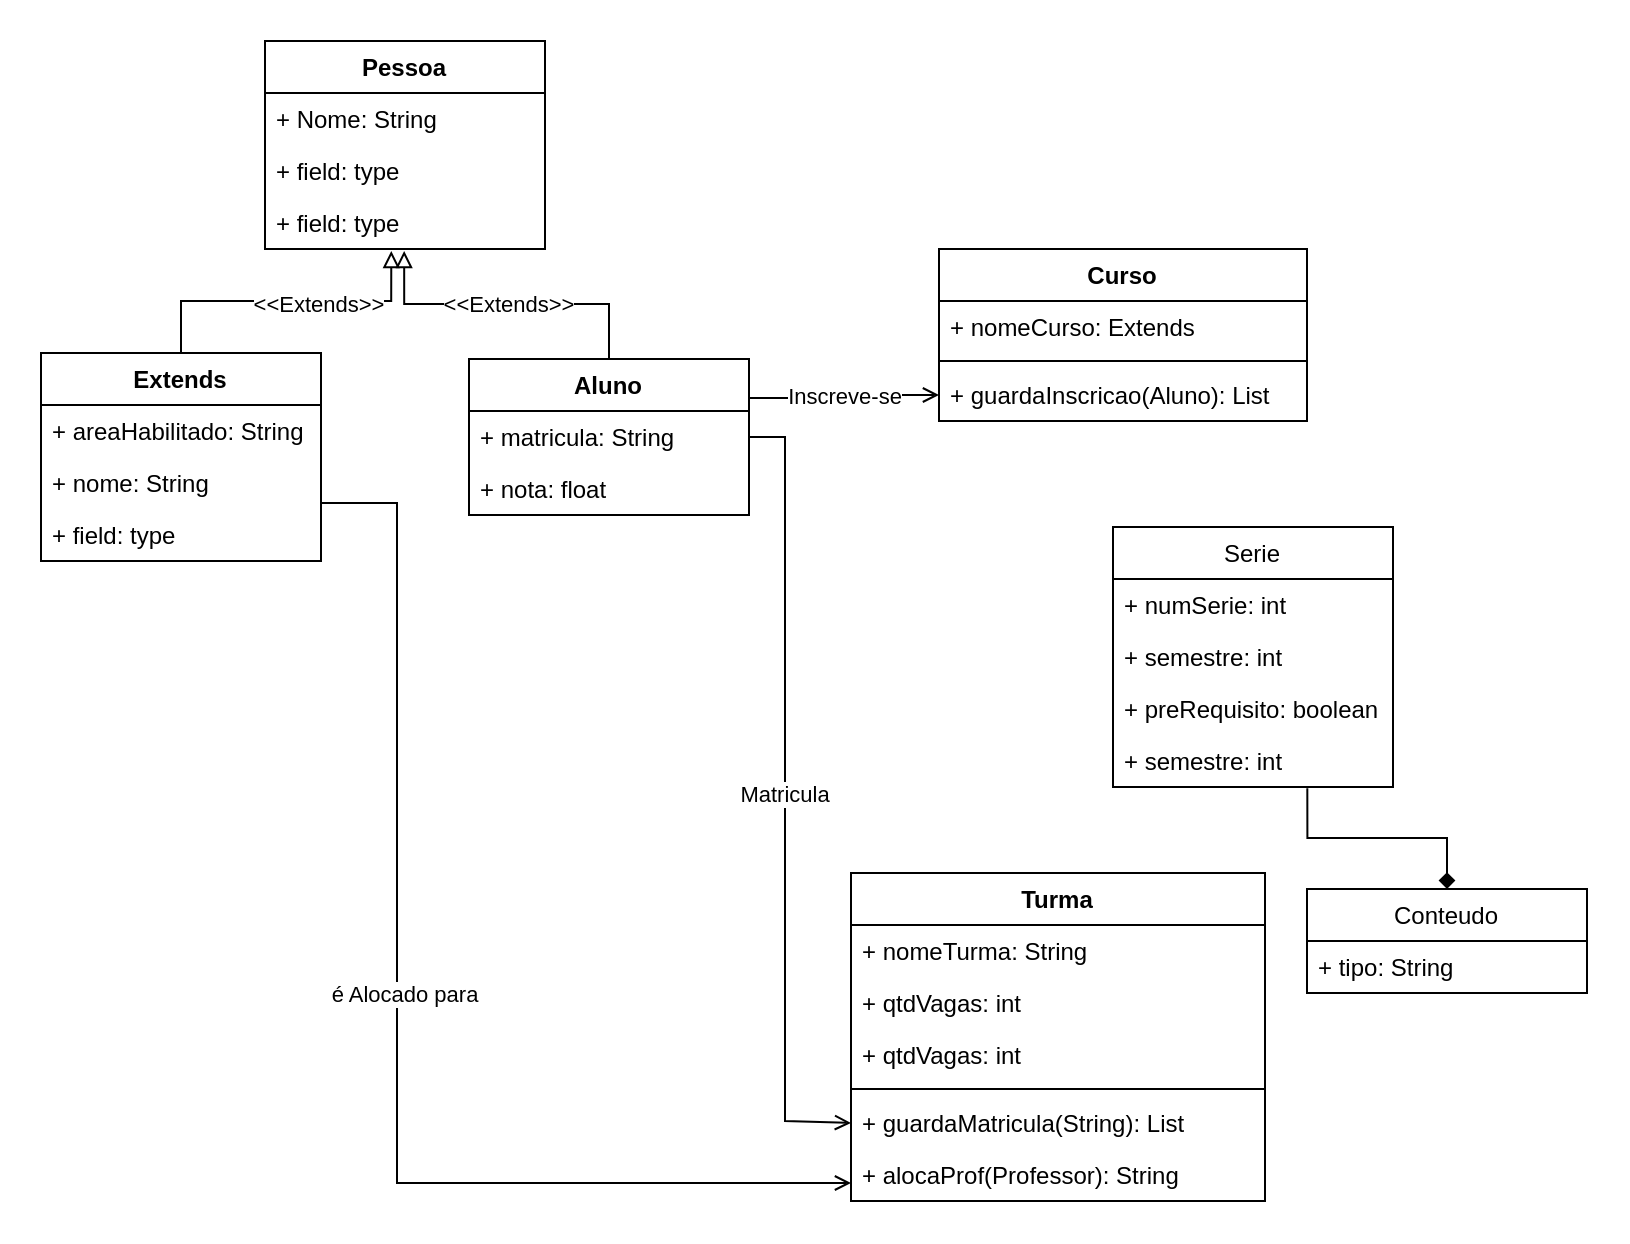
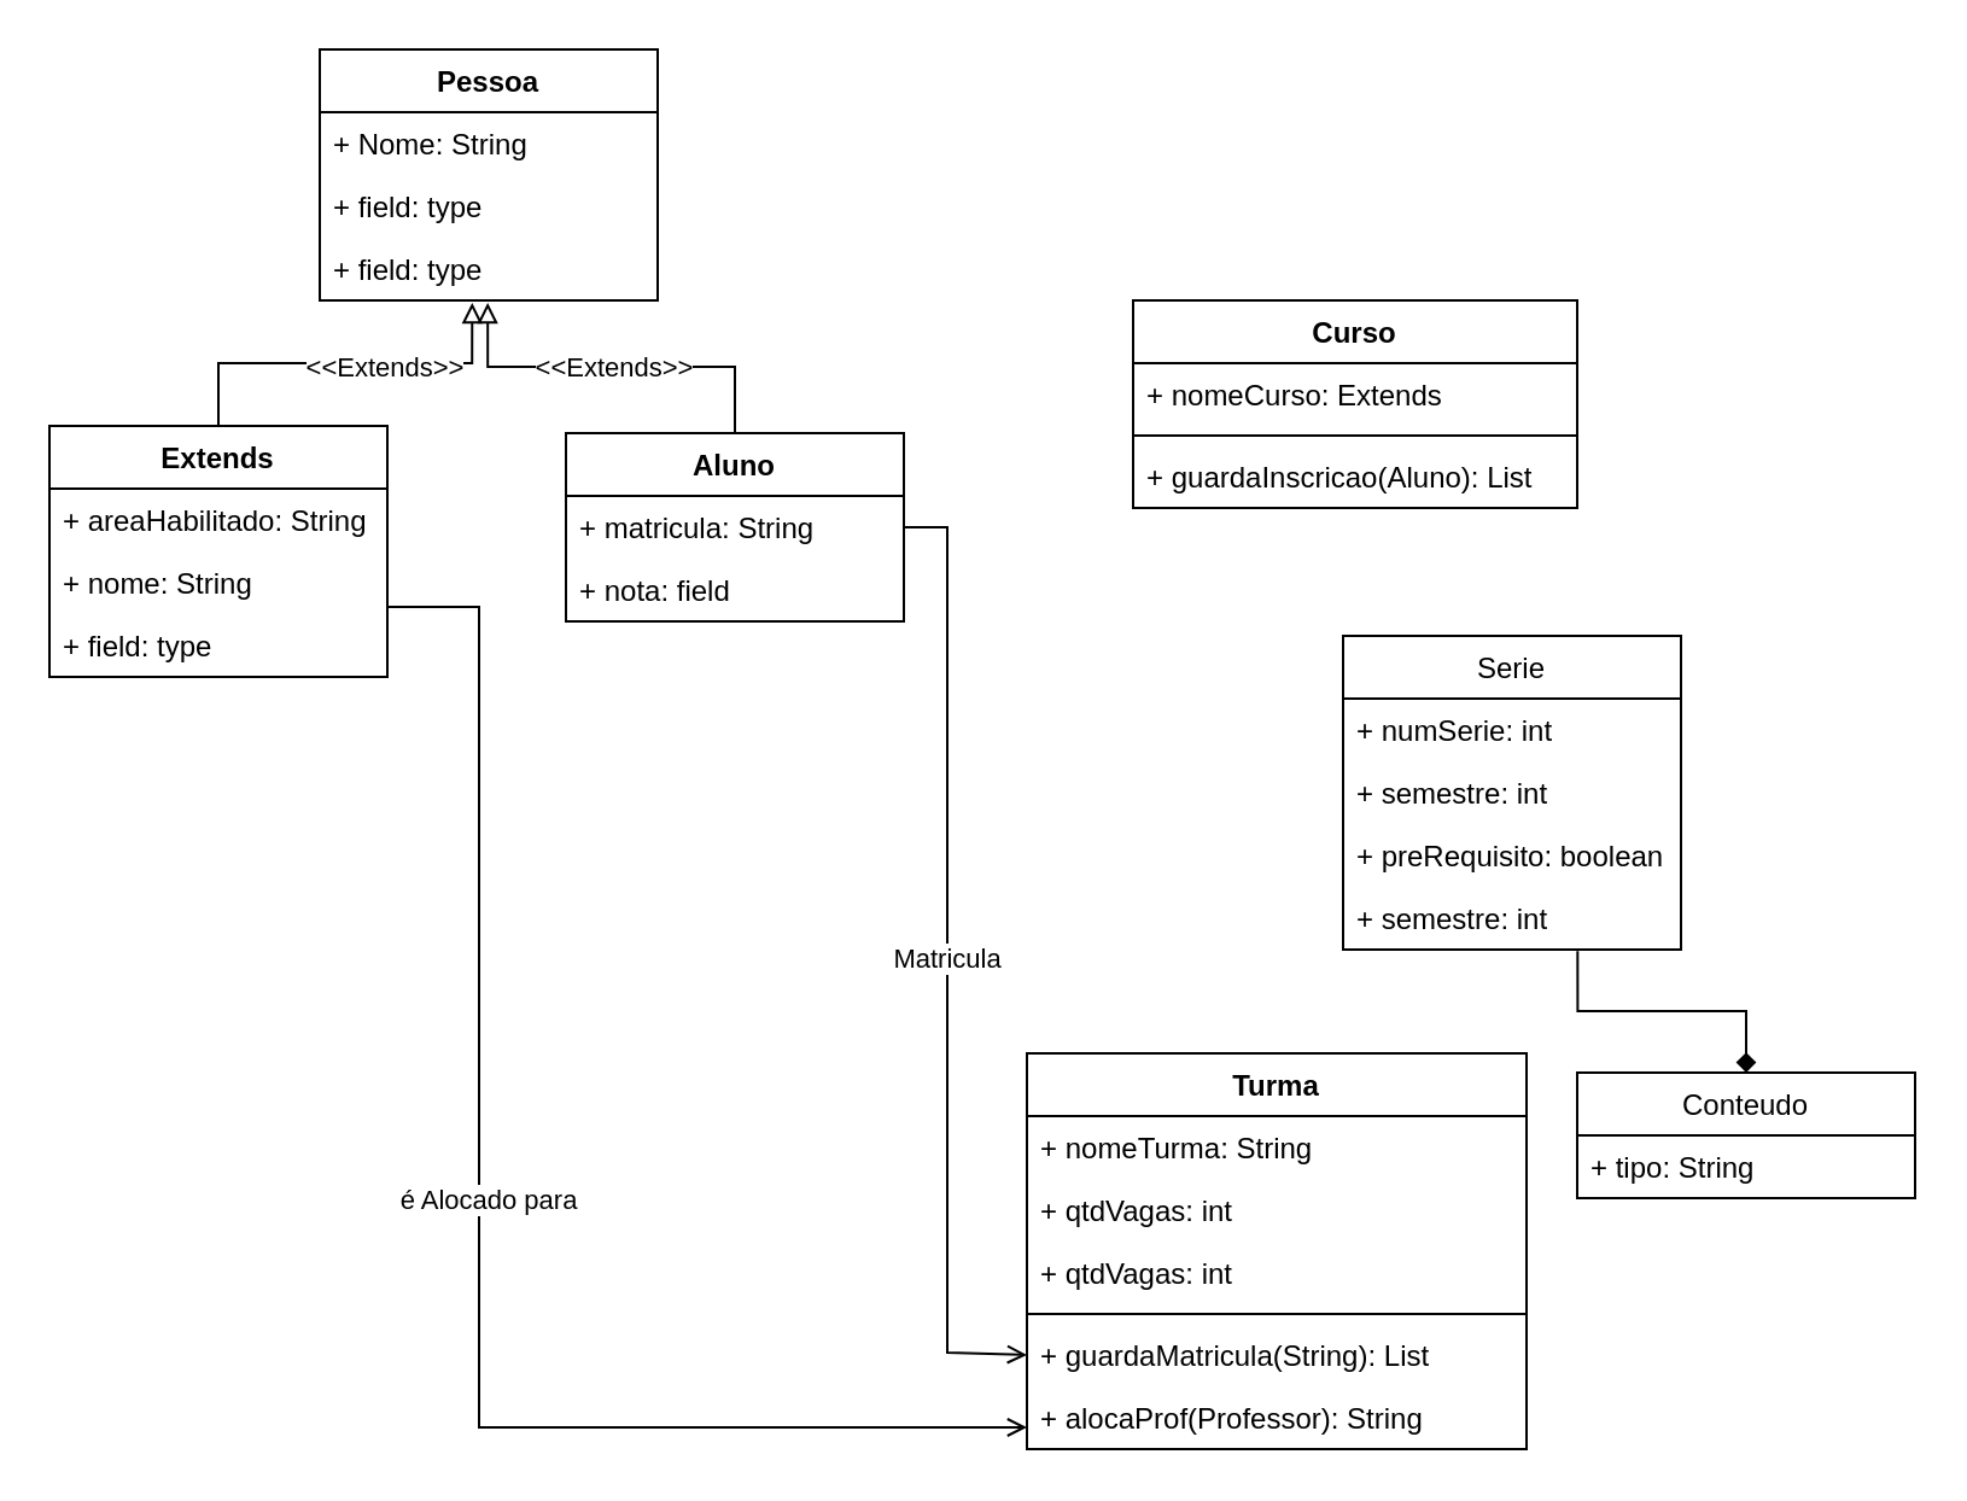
  <mxCell id="0" />
  <mxCell id="1" parent="0" />
  <mxCell id="2" value="Pessoa" style="swimlane;fontStyle=1;childLayout=stackLayout;horizontal=1;startSize=26;fillColor=none;horizontalStack=0;resizeParent=1;resizeParentMax=0;resizeLast=0;collapsible=1;marginBottom=0;" vertex="1" parent="1"><mxGeometry x="132" y="20" width="140" height="104" as="geometry" /></mxCell>
  <mxCell id="3" value="+ Nome: String" style="text;strokeColor=none;fillColor=none;align=left;verticalAlign=top;spacingLeft=4;spacingRight=4;overflow=hidden;rotatable=0;points=[[0,0.5],[1,0.5]];portConstraint=eastwest;" vertex="1" parent="2"><mxGeometry y="26" width="140" height="26" as="geometry" /></mxCell>
  <mxCell id="4" value="+ field: type" style="text;strokeColor=none;fillColor=none;align=left;verticalAlign=top;spacingLeft=4;spacingRight=4;overflow=hidden;rotatable=0;points=[[0,0.5],[1,0.5]];portConstraint=eastwest;" vertex="1" parent="2"><mxGeometry y="52" width="140" height="26" as="geometry" /></mxCell>
  <mxCell id="5" value="+ field: type" style="text;strokeColor=none;fillColor=none;align=left;verticalAlign=top;spacingLeft=4;spacingRight=4;overflow=hidden;rotatable=0;points=[[0,0.5],[1,0.5]];portConstraint=eastwest;" vertex="1" parent="2"><mxGeometry y="78" width="140" height="26" as="geometry" /></mxCell>
  <mxCell id="6" style="edgeStyle=orthogonalEdgeStyle;rounded=0;orthogonalLoop=1;jettySize=auto;html=1;entryX=0.451;entryY=1.038;entryDx=0;entryDy=0;entryPerimeter=0;endArrow=block;endFill=0;" edge="1" parent="1" source="8" target="5"><mxGeometry relative="1" as="geometry" /></mxCell>
  <mxCell id="7" value="&amp;lt;&amp;lt;Extends&amp;gt;&amp;gt;" style="edgeLabel;html=1;align=center;verticalAlign=middle;resizable=0;points=[];" vertex="1" connectable="0" parent="6"><mxGeometry x="-0.208" y="-1" relative="1" as="geometry"><mxPoint x="32" as="offset" /></mxGeometry></mxCell>
  <mxCell id="8" value="Extends" style="swimlane;fontStyle=1;childLayout=stackLayout;horizontal=1;startSize=26;fillColor=none;horizontalStack=0;resizeParent=1;resizeParentMax=0;resizeLast=0;collapsible=1;marginBottom=0;" vertex="1" parent="1"><mxGeometry x="20" y="176" width="140" height="104" as="geometry" /></mxCell>
  <mxCell id="9" value="+ areaHabilitado: String" style="text;strokeColor=none;fillColor=none;align=left;verticalAlign=top;spacingLeft=4;spacingRight=4;overflow=hidden;rotatable=0;points=[[0,0.5],[1,0.5]];portConstraint=eastwest;" vertex="1" parent="8"><mxGeometry y="26" width="140" height="26" as="geometry" /></mxCell>
  <mxCell id="10" value="+ nome: String" style="text;strokeColor=none;fillColor=none;align=left;verticalAlign=top;spacingLeft=4;spacingRight=4;overflow=hidden;rotatable=0;points=[[0,0.5],[1,0.5]];portConstraint=eastwest;" vertex="1" parent="8"><mxGeometry y="52" width="140" height="26" as="geometry" /></mxCell>
  <mxCell id="11" value="+ field: type" style="text;strokeColor=none;fillColor=none;align=left;verticalAlign=top;spacingLeft=4;spacingRight=4;overflow=hidden;rotatable=0;points=[[0,0.5],[1,0.5]];portConstraint=eastwest;" vertex="1" parent="8"><mxGeometry y="78" width="140" height="26" as="geometry" /></mxCell>
  <mxCell id="12" value="&amp;lt;&amp;lt;Extends&amp;gt;&amp;gt;" style="edgeStyle=orthogonalEdgeStyle;rounded=0;orthogonalLoop=1;jettySize=auto;html=1;exitX=0.5;exitY=0;exitDx=0;exitDy=0;entryX=0.497;entryY=1.038;entryDx=0;entryDy=0;entryPerimeter=0;endArrow=block;endFill=0;" edge="1" parent="1" source="13" target="5"><mxGeometry relative="1" as="geometry" /></mxCell>
  <mxCell id="13" value="Aluno" style="swimlane;fontStyle=1;childLayout=stackLayout;horizontal=1;startSize=26;fillColor=none;horizontalStack=0;resizeParent=1;resizeParentMax=0;resizeLast=0;collapsible=1;marginBottom=0;" vertex="1" parent="1"><mxGeometry x="234" y="179" width="140" height="78" as="geometry" /></mxCell>
  <mxCell id="14" value="+ matricula: String" style="text;strokeColor=none;fillColor=none;align=left;verticalAlign=top;spacingLeft=4;spacingRight=4;overflow=hidden;rotatable=0;points=[[0,0.5],[1,0.5]];portConstraint=eastwest;" vertex="1" parent="13"><mxGeometry y="26" width="140" height="26" as="geometry" /></mxCell>
- <mxCell id="15" value="+ nota: float" style="text;strokeColor=none;fillColor=none;align=left;verticalAlign=top;spacingLeft=4;spacingRight=4;overflow=hidden;rotatable=0;points=[[0,0.5],[1,0.5]];portConstraint=eastwest;" vertex="1" parent="13"><mxGeometry y="52" width="140" height="26" as="geometry" /></mxCell>
+ <mxCell id="15" value="+ nota: field" style="text;strokeColor=none;fillColor=none;align=left;verticalAlign=top;spacingLeft=4;spacingRight=4;overflow=hidden;rotatable=0;points=[[0,0.5],[1,0.5]];portConstraint=eastwest;" vertex="1" parent="13"><mxGeometry y="52" width="140" height="26" as="geometry" /></mxCell>
  <mxCell id="16" value="Curso" style="swimlane;fontStyle=1;align=center;verticalAlign=top;childLayout=stackLayout;horizontal=1;startSize=26;horizontalStack=0;resizeParent=1;resizeParentMax=0;resizeLast=0;collapsible=1;marginBottom=0;" vertex="1" parent="1"><mxGeometry x="469" y="124" width="184" height="86" as="geometry" /></mxCell>
  <mxCell id="17" value="+ nomeCurso: Extends" style="text;strokeColor=none;fillColor=none;align=left;verticalAlign=top;spacingLeft=4;spacingRight=4;overflow=hidden;rotatable=0;points=[[0,0.5],[1,0.5]];portConstraint=eastwest;" vertex="1" parent="16"><mxGeometry y="26" width="184" height="26" as="geometry" /></mxCell>
  <mxCell id="18" value="" style="line;strokeWidth=1;fillColor=none;align=left;verticalAlign=middle;spacingTop=-1;spacingLeft=3;spacingRight=3;rotatable=0;labelPosition=right;points=[];portConstraint=eastwest;strokeColor=inherit;" vertex="1" parent="16"><mxGeometry y="52" width="184" height="8" as="geometry" /></mxCell>
  <mxCell id="19" value="+ guardaInscricao(Aluno): List" style="text;strokeColor=none;fillColor=none;align=left;verticalAlign=top;spacingLeft=4;spacingRight=4;overflow=hidden;rotatable=0;points=[[0,0.5],[1,0.5]];portConstraint=eastwest;" vertex="1" parent="16"><mxGeometry y="60" width="184" height="26" as="geometry" /></mxCell>
- <mxCell id="20" value="Inscreve-se" style="edgeStyle=orthogonalEdgeStyle;rounded=0;orthogonalLoop=1;jettySize=auto;html=1;endArrow=open;endFill=0;exitX=1;exitY=0.25;exitDx=0;exitDy=0;" edge="1" parent="1" source="13" target="19"><mxGeometry relative="1" as="geometry"><mxPoint x="374" y="244" as="sourcePoint" /></mxGeometry></mxCell>
  <mxCell id="21" value="Serie" style="swimlane;fontStyle=0;childLayout=stackLayout;horizontal=1;startSize=26;fillColor=none;horizontalStack=0;resizeParent=1;resizeParentMax=0;resizeLast=0;collapsible=1;marginBottom=0;" vertex="1" parent="1"><mxGeometry x="556" y="263" width="140" height="130" as="geometry" /></mxCell>
  <mxCell id="22" value="+ numSerie: int" style="text;strokeColor=none;fillColor=none;align=left;verticalAlign=top;spacingLeft=4;spacingRight=4;overflow=hidden;rotatable=0;points=[[0,0.5],[1,0.5]];portConstraint=eastwest;" vertex="1" parent="21"><mxGeometry y="26" width="140" height="26" as="geometry" /></mxCell>
  <mxCell id="23" value="+ semestre: int" style="text;strokeColor=none;fillColor=none;align=left;verticalAlign=top;spacingLeft=4;spacingRight=4;overflow=hidden;rotatable=0;points=[[0,0.5],[1,0.5]];portConstraint=eastwest;" vertex="1" parent="21"><mxGeometry y="52" width="140" height="26" as="geometry" /></mxCell>
  <mxCell id="24" value="+ preRequisito: boolean" style="text;strokeColor=none;fillColor=none;align=left;verticalAlign=top;spacingLeft=4;spacingRight=4;overflow=hidden;rotatable=0;points=[[0,0.5],[1,0.5]];portConstraint=eastwest;" vertex="1" parent="21"><mxGeometry y="78" width="140" height="26" as="geometry" /></mxCell>
  <mxCell id="25" value="+ semestre: int" style="text;strokeColor=none;fillColor=none;align=left;verticalAlign=top;spacingLeft=4;spacingRight=4;overflow=hidden;rotatable=0;points=[[0,0.5],[1,0.5]];portConstraint=eastwest;" vertex="1" parent="21"><mxGeometry y="104" width="140" height="26" as="geometry" /></mxCell>
  <mxCell id="26" value="Turma" style="swimlane;fontStyle=1;align=center;verticalAlign=top;childLayout=stackLayout;horizontal=1;startSize=26;horizontalStack=0;resizeParent=1;resizeParentMax=0;resizeLast=0;collapsible=1;marginBottom=0;" vertex="1" parent="1"><mxGeometry x="425" y="436" width="207" height="164" as="geometry" /></mxCell>
  <mxCell id="27" value="+ nomeTurma: String" style="text;strokeColor=none;fillColor=none;align=left;verticalAlign=top;spacingLeft=4;spacingRight=4;overflow=hidden;rotatable=0;points=[[0,0.5],[1,0.5]];portConstraint=eastwest;" vertex="1" parent="26"><mxGeometry y="26" width="207" height="26" as="geometry" /></mxCell>
  <mxCell id="28" value="+ qtdVagas: int" style="text;strokeColor=none;fillColor=none;align=left;verticalAlign=top;spacingLeft=4;spacingRight=4;overflow=hidden;rotatable=0;points=[[0,0.5],[1,0.5]];portConstraint=eastwest;" vertex="1" parent="26"><mxGeometry y="52" width="207" height="26" as="geometry" /></mxCell>
  <mxCell id="29" value="+ qtdVagas: int" style="text;strokeColor=none;fillColor=none;align=left;verticalAlign=top;spacingLeft=4;spacingRight=4;overflow=hidden;rotatable=0;points=[[0,0.5],[1,0.5]];portConstraint=eastwest;" vertex="1" parent="26"><mxGeometry y="78" width="207" height="26" as="geometry" /></mxCell>
  <mxCell id="30" value="" style="line;strokeWidth=1;fillColor=none;align=left;verticalAlign=middle;spacingTop=-1;spacingLeft=3;spacingRight=3;rotatable=0;labelPosition=right;points=[];portConstraint=eastwest;strokeColor=inherit;" vertex="1" parent="26"><mxGeometry y="104" width="207" height="8" as="geometry" /></mxCell>
  <mxCell id="31" value="+ guardaMatricula(String): List" style="text;strokeColor=none;fillColor=none;align=left;verticalAlign=top;spacingLeft=4;spacingRight=4;overflow=hidden;rotatable=0;points=[[0,0.5],[1,0.5]];portConstraint=eastwest;" vertex="1" parent="26"><mxGeometry y="112" width="207" height="26" as="geometry" /></mxCell>
  <mxCell id="32" value="+ alocaProf(Professor): String" style="text;strokeColor=none;fillColor=none;align=left;verticalAlign=top;spacingLeft=4;spacingRight=4;overflow=hidden;rotatable=0;points=[[0,0.5],[1,0.5]];portConstraint=eastwest;" vertex="1" parent="26"><mxGeometry y="138" width="207" height="26" as="geometry" /></mxCell>
  <mxCell id="33" value="Matricula" style="edgeStyle=orthogonalEdgeStyle;rounded=0;orthogonalLoop=1;jettySize=auto;html=1;endArrow=open;endFill=0;exitX=1;exitY=0.5;exitDx=0;exitDy=0;entryX=0;entryY=0.5;entryDx=0;entryDy=0;" edge="1" parent="1" source="14" target="31"><mxGeometry relative="1" as="geometry"><mxPoint x="449" y="560" as="targetPoint" /><Array as="points"><mxPoint x="392" y="218" /><mxPoint x="392" y="560" /></Array></mxGeometry></mxCell>
  <mxCell id="34" style="edgeStyle=orthogonalEdgeStyle;rounded=0;orthogonalLoop=1;jettySize=auto;html=1;endArrow=open;endFill=0;" edge="1" parent="1" source="10" target="32"><mxGeometry relative="1" as="geometry"><Array as="points"><mxPoint x="198" y="251" /><mxPoint x="198" y="591" /></Array></mxGeometry></mxCell>
  <mxCell id="35" value="é Alocado para" style="edgeLabel;html=1;align=center;verticalAlign=middle;resizable=0;points=[];" vertex="1" connectable="0" parent="34"><mxGeometry x="-0.068" y="3" relative="1" as="geometry"><mxPoint y="1" as="offset" /></mxGeometry></mxCell>
  <mxCell id="36" style="edgeStyle=orthogonalEdgeStyle;rounded=0;orthogonalLoop=1;jettySize=auto;html=1;entryX=0.694;entryY=1.023;entryDx=0;entryDy=0;entryPerimeter=0;endArrow=none;endFill=0;startArrow=diamond;startFill=1;" edge="1" parent="1" source="37" target="25"><mxGeometry relative="1" as="geometry" /></mxCell>
  <mxCell id="37" value="Conteudo" style="swimlane;fontStyle=0;childLayout=stackLayout;horizontal=1;startSize=26;fillColor=none;horizontalStack=0;resizeParent=1;resizeParentMax=0;resizeLast=0;collapsible=1;marginBottom=0;" vertex="1" parent="1"><mxGeometry x="653" y="444" width="140" height="52" as="geometry" /></mxCell>
  <mxCell id="38" value="+ tipo: String" style="text;strokeColor=none;fillColor=none;align=left;verticalAlign=top;spacingLeft=4;spacingRight=4;overflow=hidden;rotatable=0;points=[[0,0.5],[1,0.5]];portConstraint=eastwest;" vertex="1" parent="37"><mxGeometry y="26" width="140" height="26" as="geometry" /></mxCell>
